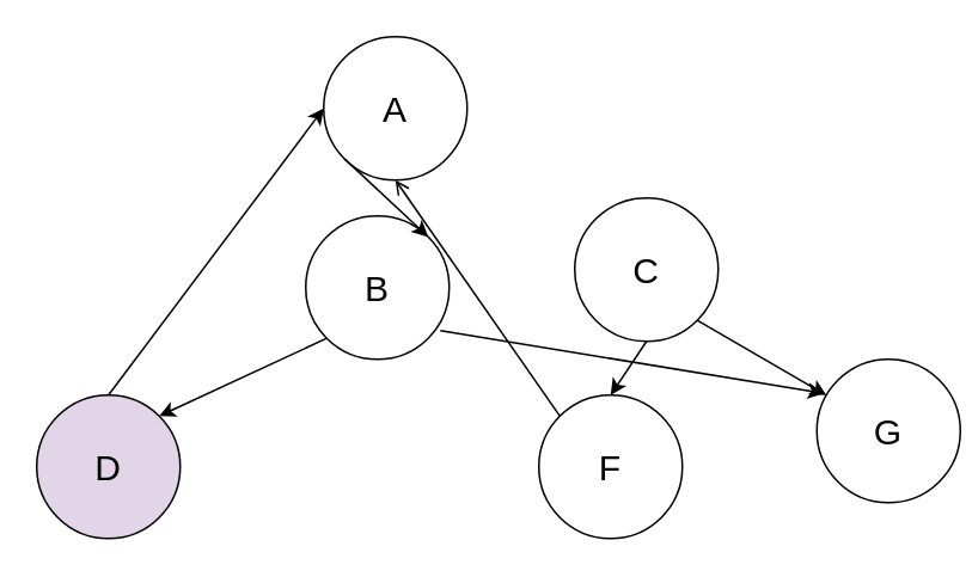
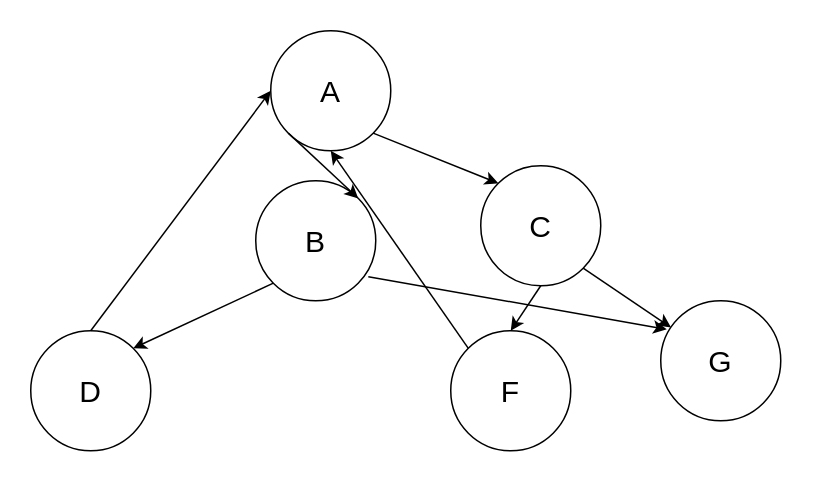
  <mxCell id="0" />
  <mxCell id="1" parent="0" />
  <mxCell id="2" value="&lt;font style=&quot;font-size: 20px;&quot;&gt;A&lt;/font&gt;" style="ellipse;whiteSpace=wrap;html=1;aspect=fixed;" vertex="1" parent="1"><mxGeometry x="180" y="20" width="80" height="80" as="geometry" /></mxCell>
  <mxCell id="3" value="&lt;font style=&quot;font-size: 20px;&quot;&gt;B&lt;/font&gt;" style="ellipse;whiteSpace=wrap;html=1;aspect=fixed;" vertex="1" parent="1"><mxGeometry x="170" y="120" width="80" height="80" as="geometry" /></mxCell>
  <mxCell id="4" value="&lt;font style=&quot;font-size: 20px;&quot;&gt;C&lt;/font&gt;" style="ellipse;whiteSpace=wrap;html=1;aspect=fixed;" vertex="1" parent="1"><mxGeometry x="320" y="110" width="80" height="80" as="geometry" /></mxCell>
- <mxCell id="5" value="&lt;font style=&quot;font-size: 20px;&quot;&gt;G&lt;/font&gt;" style="ellipse;whiteSpace=wrap;html=1;aspect=fixed;" vertex="1" parent="1"><mxGeometry x="455" y="200" width="80" height="80" as="geometry" /></mxCell>
+ <mxCell id="5" value="&lt;font style=&quot;font-size: 20px;&quot;&gt;G&lt;/font&gt;" style="ellipse;whiteSpace=wrap;html=1;aspect=fixed;" vertex="1" parent="1"><mxGeometry x="440" y="200" width="80" height="80" as="geometry" /></mxCell>
  <mxCell id="6" value="&lt;font style=&quot;font-size: 20px;&quot;&gt;F&lt;/font&gt;" style="ellipse;whiteSpace=wrap;html=1;aspect=fixed;" vertex="1" parent="1"><mxGeometry x="300" y="220" width="80" height="80" as="geometry" /></mxCell>
- <mxCell id="7" value="&lt;font style=&quot;font-size: 20px;&quot;&gt;D&lt;/font&gt;" style="ellipse;whiteSpace=wrap;html=1;aspect=fixed;fillColor=#e1d5e7;" vertex="1" parent="1"><mxGeometry x="20" y="220" width="80" height="80" as="geometry" /></mxCell>
+ <mxCell id="7" value="&lt;font style=&quot;font-size: 20px;&quot;&gt;D&lt;/font&gt;" style="ellipse;whiteSpace=wrap;html=1;aspect=fixed;" vertex="1" parent="1"><mxGeometry x="20" y="220" width="80" height="80" as="geometry" /></mxCell>
  <mxCell id="8" value="" style="endArrow=classic;html=1;rounded=0;exitX=0;exitY=1;exitDx=0;exitDy=0;entryX=1;entryY=0;entryDx=0;entryDy=0;" edge="1" parent="1" source="2" target="3"><mxGeometry width="50" height="50" relative="1" as="geometry"><mxPoint x="190" y="70" as="sourcePoint" /><mxPoint x="240" y="20" as="targetPoint" /></mxGeometry></mxCell>
+ <mxCell id="9" value="" style="endArrow=classic;html=1;rounded=0;exitX=1;exitY=1;exitDx=0;exitDy=0;entryX=0;entryY=0;entryDx=0;entryDy=0;" edge="1" parent="1" source="2" target="4"><mxGeometry width="50" height="50" relative="1" as="geometry"><mxPoint x="350" y="90" as="sourcePoint" /><mxPoint x="400" y="40" as="targetPoint" /></mxGeometry></mxCell>
  <mxCell id="10" value="" style="endArrow=classic;html=1;rounded=0;exitX=0;exitY=1;exitDx=0;exitDy=0;entryX=1;entryY=0;entryDx=0;entryDy=0;" edge="1" parent="1" source="3" target="7"><mxGeometry width="50" height="50" relative="1" as="geometry"><mxPoint x="70" y="180" as="sourcePoint" /><mxPoint x="120" y="130" as="targetPoint" /></mxGeometry></mxCell>
  <mxCell id="11" value="" style="endArrow=classic;html=1;rounded=0;exitX=0.5;exitY=1;exitDx=0;exitDy=0;entryX=0.5;entryY=0;entryDx=0;entryDy=0;" edge="1" parent="1" source="4" target="6"><mxGeometry width="50" height="50" relative="1" as="geometry"><mxPoint x="420" y="210" as="sourcePoint" /><mxPoint x="470" y="160" as="targetPoint" /></mxGeometry></mxCell>
  <mxCell id="12" value="" style="endArrow=classic;html=1;rounded=0;exitX=1;exitY=1;exitDx=0;exitDy=0;" edge="1" parent="1" source="4" target="5"><mxGeometry width="50" height="50" relative="1" as="geometry"><mxPoint x="420" y="190" as="sourcePoint" /><mxPoint x="470" y="140" as="targetPoint" /></mxGeometry></mxCell>
  <mxCell id="13" value="" style="endArrow=classic;html=1;rounded=0;exitX=0.938;exitY=0.8;exitDx=0;exitDy=0;exitPerimeter=0;entryX=0.05;entryY=0.238;entryDx=0;entryDy=0;entryPerimeter=0;" edge="1" parent="1" source="3" target="5"><mxGeometry width="50" height="50" relative="1" as="geometry"><mxPoint x="270" y="210" as="sourcePoint" /><mxPoint x="320" y="160" as="targetPoint" /></mxGeometry></mxCell>
- <mxCell id="14" value="" style="endArrow=open;html=1;rounded=0;exitX=0;exitY=0;exitDx=0;exitDy=0;entryX=0.5;entryY=1;entryDx=0;entryDy=0;" edge="1" parent="1" source="6" target="2"><mxGeometry width="50" height="50" relative="1" as="geometry"><mxPoint x="310" y="220" as="sourcePoint" /><mxPoint x="360" y="170" as="targetPoint" /></mxGeometry></mxCell>
+ <mxCell id="14" value="" style="endArrow=classic;html=1;rounded=0;exitX=0;exitY=0;exitDx=0;exitDy=0;entryX=0.5;entryY=1;entryDx=0;entryDy=0;" edge="1" parent="1" source="6" target="2"><mxGeometry width="50" height="50" relative="1" as="geometry"><mxPoint x="310" y="220" as="sourcePoint" /><mxPoint x="360" y="170" as="targetPoint" /></mxGeometry></mxCell>
  <mxCell id="15" value="" style="endArrow=classic;html=1;rounded=0;exitX=0.5;exitY=0;exitDx=0;exitDy=0;entryX=0;entryY=0.5;entryDx=0;entryDy=0;" edge="1" parent="1" source="7" target="2"><mxGeometry width="50" height="50" relative="1" as="geometry"><mxPoint x="60" y="190" as="sourcePoint" /><mxPoint x="110" y="140" as="targetPoint" /></mxGeometry></mxCell>
